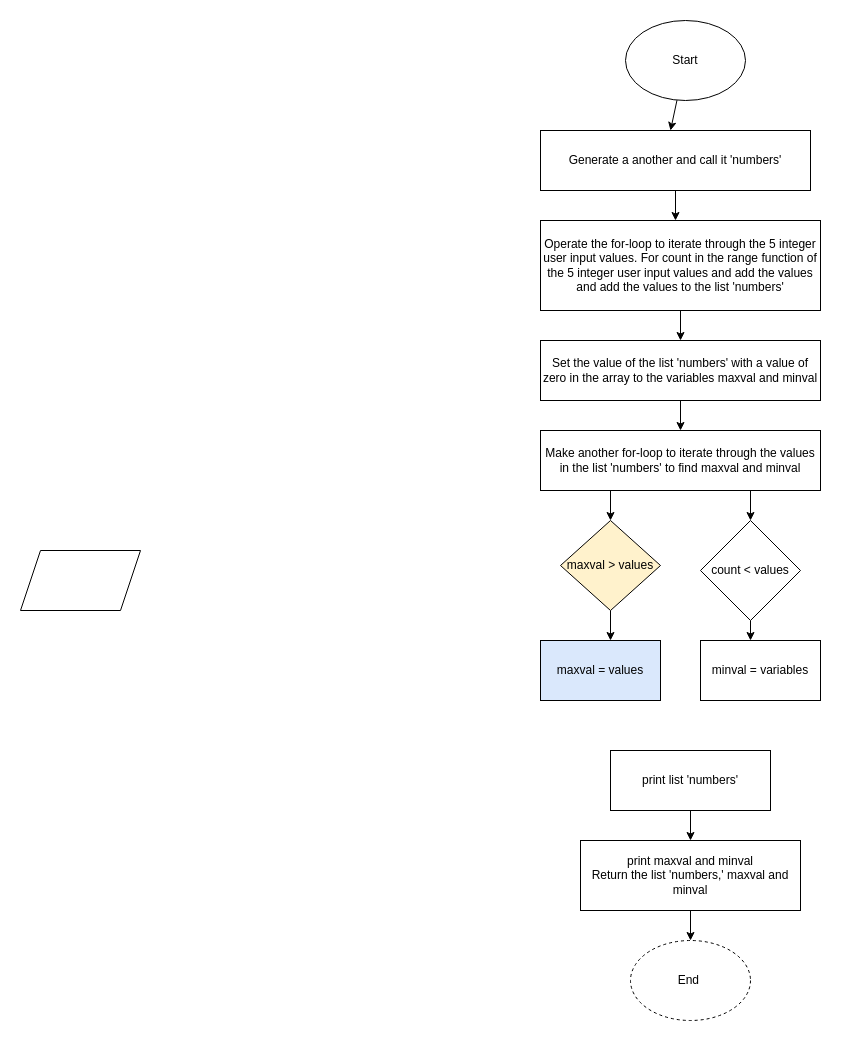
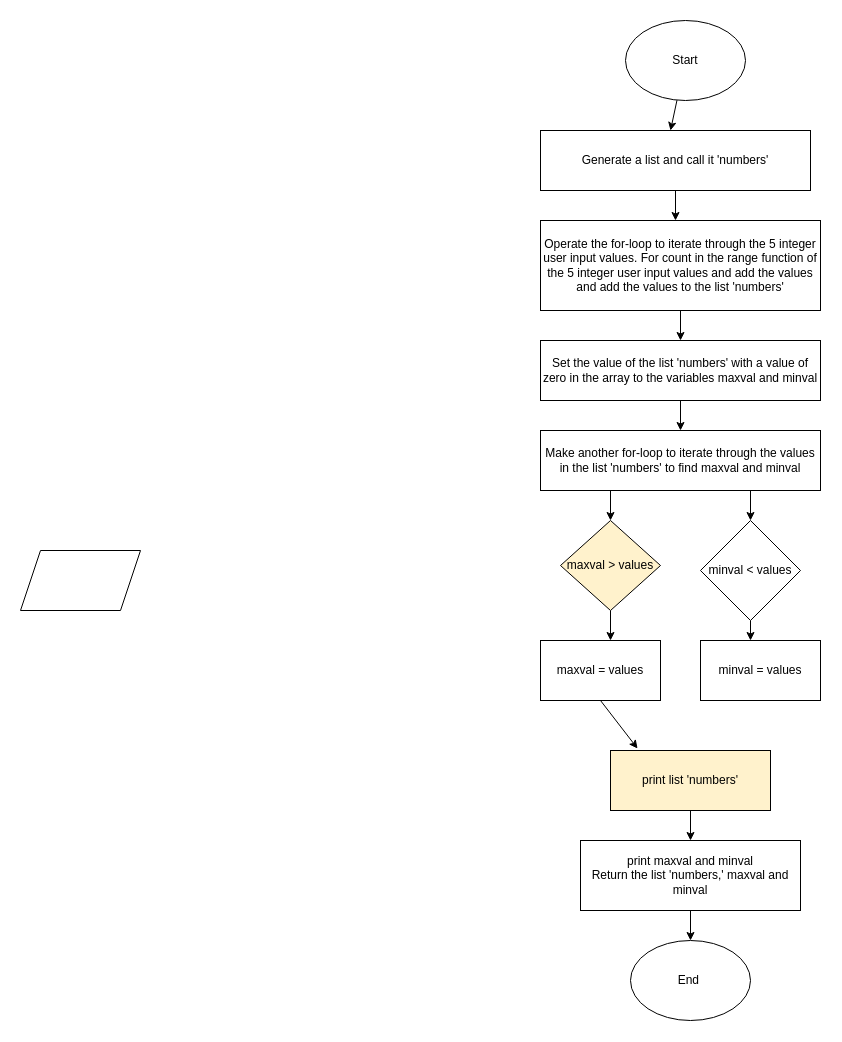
  <mxCell id="0" />
  <mxCell id="1" parent="0" />
  <mxCell id="2" style="edgeStyle=none;html=1;" edge="1" parent="1" source="3"><mxGeometry relative="1" as="geometry"><mxPoint x="670" y="130" as="targetPoint" /></mxGeometry></mxCell>
  <mxCell id="3" value="Start" style="ellipse;whiteSpace=wrap;html=1;" vertex="1" parent="1"><mxGeometry x="625" y="20" width="120" height="80" as="geometry" /></mxCell>
  <mxCell id="4" style="edgeStyle=none;html=1;" edge="1" parent="1" source="5"><mxGeometry relative="1" as="geometry"><mxPoint x="675" y="220" as="targetPoint" /></mxGeometry></mxCell>
- <mxCell id="5" value="Generate a another and call it 'numbers'" style="rounded=0;whiteSpace=wrap;html=1;" vertex="1" parent="1"><mxGeometry x="540" y="130" width="270" height="60" as="geometry" /></mxCell>
+ <mxCell id="5" value="Generate a list and call it 'numbers'" style="rounded=0;whiteSpace=wrap;html=1;" vertex="1" parent="1"><mxGeometry x="540" y="130" width="270" height="60" as="geometry" /></mxCell>
  <mxCell id="6" style="edgeStyle=none;html=1;" edge="1" parent="1" source="7"><mxGeometry relative="1" as="geometry"><mxPoint x="680" y="340" as="targetPoint" /></mxGeometry></mxCell>
  <mxCell id="7" value="Operate the for-loop to iterate through the 5 integer user input values. For count in the range function of the 5 integer user input values and add the values and add the values to the list 'numbers'" style="rounded=0;whiteSpace=wrap;html=1;" vertex="1" parent="1"><mxGeometry x="540" y="220" width="280" height="90" as="geometry" /></mxCell>
  <mxCell id="8" style="edgeStyle=none;html=1;" edge="1" parent="1" source="9"><mxGeometry relative="1" as="geometry"><mxPoint x="680" y="430" as="targetPoint" /></mxGeometry></mxCell>
  <mxCell id="9" value="Set the value of the list 'numbers' with a value of zero in the array to the variables maxval and minval" style="rounded=0;whiteSpace=wrap;html=1;" vertex="1" parent="1"><mxGeometry x="540" y="340" width="280" height="60" as="geometry" /></mxCell>
  <mxCell id="10" style="edgeStyle=none;html=1;exitX=0.25;exitY=1;exitDx=0;exitDy=0;" edge="1" parent="1" source="12"><mxGeometry relative="1" as="geometry"><mxPoint x="610" y="520" as="targetPoint" /></mxGeometry></mxCell>
  <mxCell id="11" style="edgeStyle=none;html=1;exitX=0.75;exitY=1;exitDx=0;exitDy=0;" edge="1" parent="1" source="12"><mxGeometry relative="1" as="geometry"><mxPoint x="750" y="520" as="targetPoint" /></mxGeometry></mxCell>
  <mxCell id="12" value="Make another for-loop to iterate through the values in the list 'numbers' to find maxval and minval" style="rounded=0;whiteSpace=wrap;html=1;" vertex="1" parent="1"><mxGeometry x="540" y="430" width="280" height="60" as="geometry" /></mxCell>
  <mxCell id="13" value="" style="shape=parallelogram;perimeter=parallelogramPerimeter;whiteSpace=wrap;html=1;fixedSize=1;" vertex="1" parent="1"><mxGeometry x="20" y="550" width="120" height="60" as="geometry" /></mxCell>
  <mxCell id="14" style="edgeStyle=none;html=1;" edge="1" parent="1" source="15"><mxGeometry relative="1" as="geometry"><mxPoint x="610" y="640" as="targetPoint" /></mxGeometry></mxCell>
  <mxCell id="15" value="maxval &amp;gt; values" style="rhombus;whiteSpace=wrap;html=1;fillColor=#fff2cc;" vertex="1" parent="1"><mxGeometry x="560" y="520" width="100" height="90" as="geometry" /></mxCell>
  <mxCell id="16" style="edgeStyle=none;html=1;" edge="1" parent="1" source="17"><mxGeometry relative="1" as="geometry"><mxPoint x="750" y="640" as="targetPoint" /></mxGeometry></mxCell>
- <mxCell id="17" value="count &amp;lt; values" style="rhombus;whiteSpace=wrap;html=1;" vertex="1" parent="1"><mxGeometry x="700" y="520" width="100" height="100" as="geometry" /></mxCell>
- <mxCell id="19" value="maxval = values" style="rounded=0;whiteSpace=wrap;html=1;fillColor=#dae8fc;" vertex="1" parent="1"><mxGeometry x="540" y="640" width="120" height="60" as="geometry" /></mxCell>
- <mxCell id="20" value="minval = variables" style="rounded=0;whiteSpace=wrap;html=1;" vertex="1" parent="1"><mxGeometry x="700" y="640" width="120" height="60" as="geometry" /></mxCell>
+ <mxCell id="17" value="minval &amp;lt; values" style="rhombus;whiteSpace=wrap;html=1;" vertex="1" parent="1"><mxGeometry x="700" y="520" width="100" height="100" as="geometry" /></mxCell>
+ <mxCell id="18" style="edgeStyle=none;html=1;exitX=0.5;exitY=1;exitDx=0;exitDy=0;entryX=0.169;entryY=-0.033;entryDx=0;entryDy=0;entryPerimeter=0;" edge="1" parent="1" source="19" target="22"><mxGeometry relative="1" as="geometry"><mxPoint x="640" y="740" as="targetPoint" /></mxGeometry></mxCell>
+ <mxCell id="19" value="maxval = values" style="rounded=0;whiteSpace=wrap;html=1;" vertex="1" parent="1"><mxGeometry x="540" y="640" width="120" height="60" as="geometry" /></mxCell>
+ <mxCell id="20" value="minval = values" style="rounded=0;whiteSpace=wrap;html=1;" vertex="1" parent="1"><mxGeometry x="700" y="640" width="120" height="60" as="geometry" /></mxCell>
  <mxCell id="21" style="edgeStyle=none;html=1;" edge="1" parent="1" source="22" target="24"><mxGeometry relative="1" as="geometry"><mxPoint x="690" y="840" as="targetPoint" /></mxGeometry></mxCell>
- <mxCell id="22" value="print list 'numbers'" style="rounded=0;whiteSpace=wrap;html=1;" vertex="1" parent="1"><mxGeometry x="610" y="750" width="160" height="60" as="geometry" /></mxCell>
+ <mxCell id="22" value="print list 'numbers'" style="rounded=0;whiteSpace=wrap;html=1;fillColor=#fff2cc;" vertex="1" parent="1"><mxGeometry x="610" y="750" width="160" height="60" as="geometry" /></mxCell>
  <mxCell id="23" style="edgeStyle=none;html=1;" edge="1" parent="1" source="24" target="25"><mxGeometry relative="1" as="geometry"><mxPoint x="690" y="940" as="targetPoint" /></mxGeometry></mxCell>
  <mxCell id="24" value="print maxval and minval&lt;br&gt;Return the list 'numbers,' maxval and minval" style="rounded=0;whiteSpace=wrap;html=1;" vertex="1" parent="1"><mxGeometry x="580" y="840" width="220" height="70" as="geometry" /></mxCell>
- <mxCell id="25" value="End&amp;nbsp;" style="ellipse;whiteSpace=wrap;html=1;dashed=1;" vertex="1" parent="1"><mxGeometry x="630" y="940" width="120" height="80" as="geometry" /></mxCell>
+ <mxCell id="25" value="End&amp;nbsp;" style="ellipse;whiteSpace=wrap;html=1;" vertex="1" parent="1"><mxGeometry x="630" y="940" width="120" height="80" as="geometry" /></mxCell>
